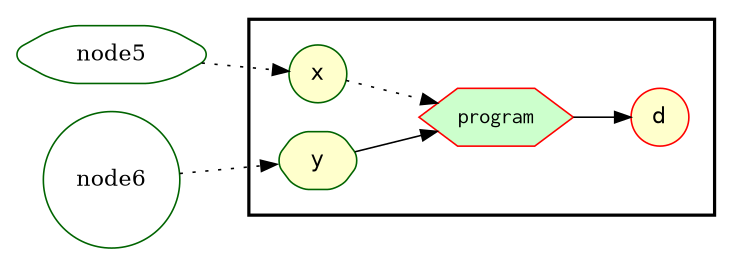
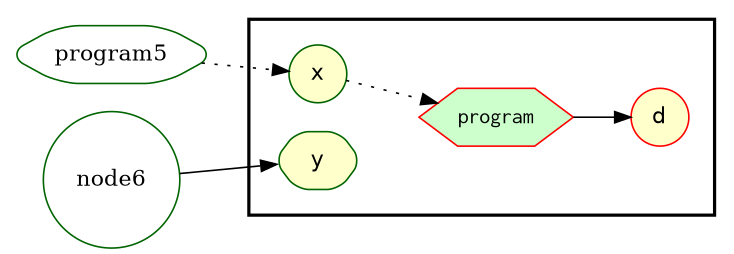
  digraph {
    rankdir=LR
    node [color=darkgreen fillcolor="#FFFFCC" fontname=Helvetica peripheries=1 shape=hexagon style="rounded,filled"]
    edge [style=solid]
    n1 [color=red fillcolor="#CCFFCC" fontname=Courier label=program style=filled]
    n2 [color=red label=d shape=circle]
    n3 [label=x shape=circle]
    n4 [label=y]
-   node5 [fillcolor="#FFFFFF" width=0.2 fontname=""]
+   node5 [fillcolor="#FFFFFF" width=0.2 label=program5 fontname=""]
    node6 [fillcolor="#FFFFFF" shape=circle width=0.2 fontname=""]
    subgraph cluster_1 {
      fontsize=18
      penwidth=2
      subgraph cluster_2 {
        color=white
        fontname=Courier
        fontsize=18
        penwidth=2
        n1
        n2
        n3
        n4
      }
    }
    n1 -> n2
    n3 -> n1 [style=dotted]
-   n4 -> n1
    node5 -> n3 [style=dotted]
-   node6 -> n4 [style=dotted]
+   node6 -> n4
  }
